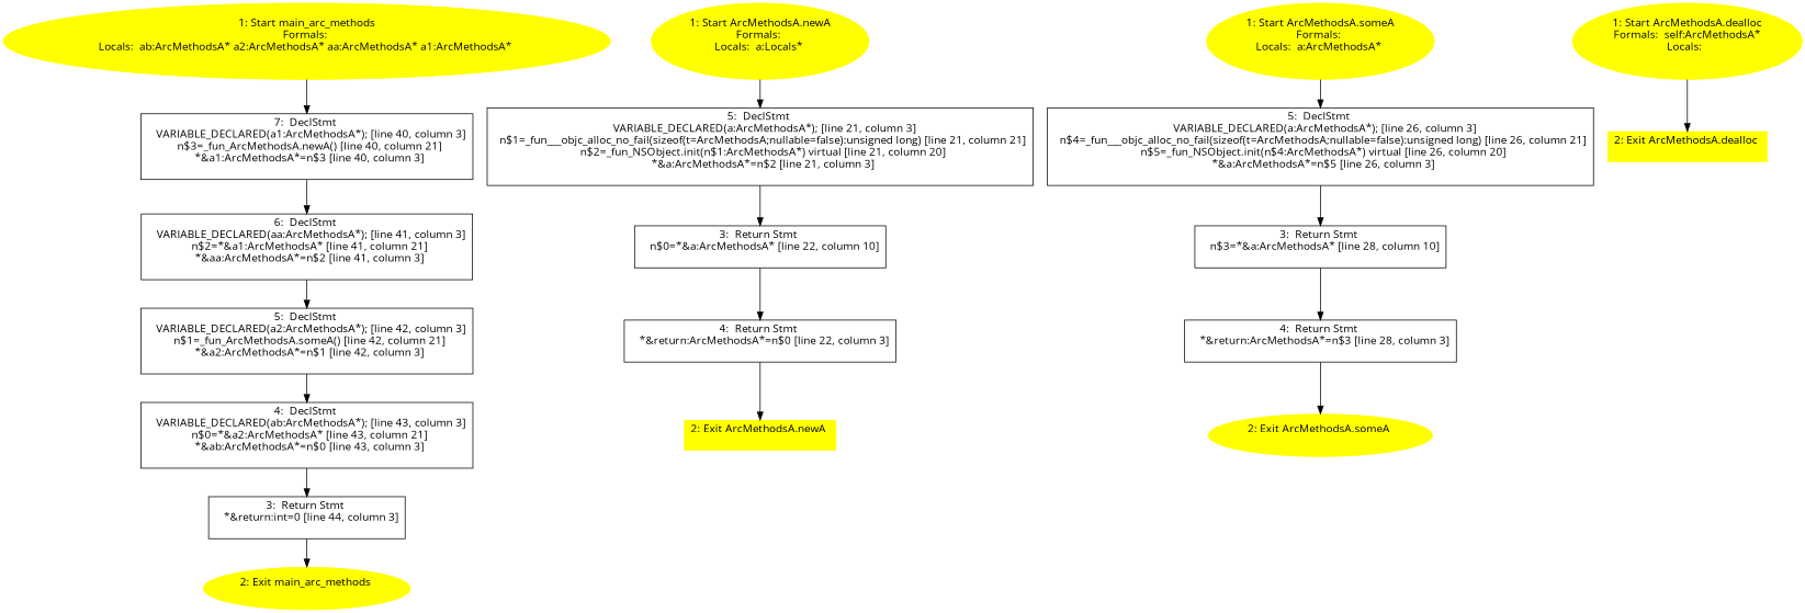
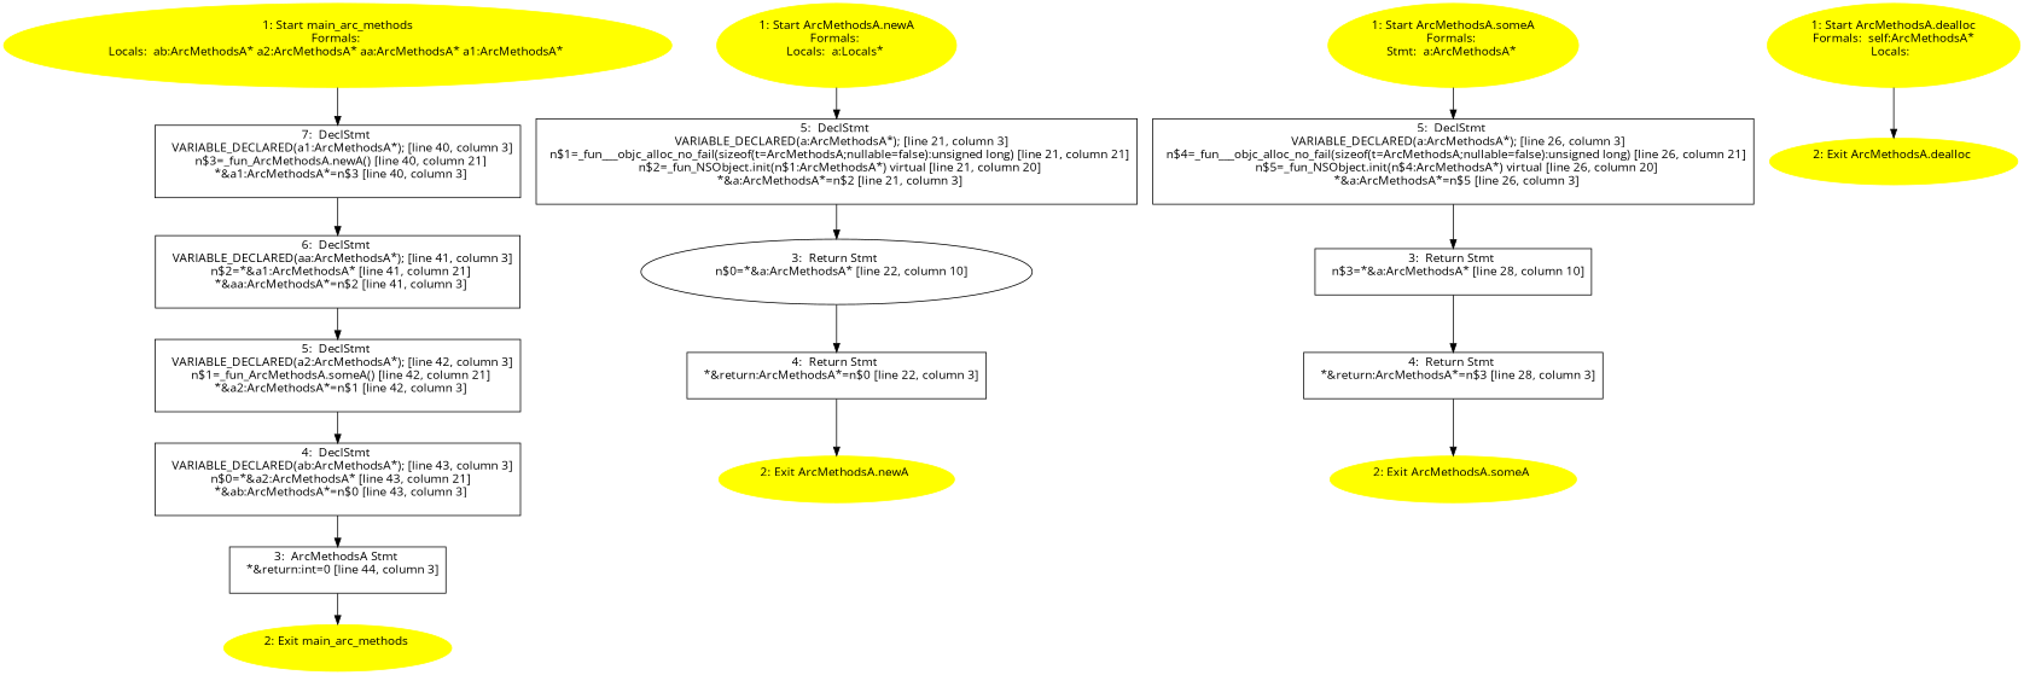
  digraph {
    fontname="Open Sans"
    node [fontname="Open Sans" shape=box]
    edge [fontname="Open Sans"]
    n1 [color=yellow label="1: Start main_arc_methods\nFormals: \nLocals:  ab:ArcMethodsA* a2:ArcMethodsA* aa:ArcMethodsA* a1:ArcMethodsA* \n  " style=filled shape=""]
    n2 [label="7:  DeclStmt \n   VARIABLE_DECLARED(a1:ArcMethodsA*); [line 40, column 3]\n  n$3=_fun_ArcMethodsA.newA() [line 40, column 21]\n  *&a1:ArcMethodsA*=n$3 [line 40, column 3]\n "]
    n3 [label="6:  DeclStmt \n   VARIABLE_DECLARED(aa:ArcMethodsA*); [line 41, column 3]\n  n$2=*&a1:ArcMethodsA* [line 41, column 21]\n  *&aa:ArcMethodsA*=n$2 [line 41, column 3]\n "]
    n4 [label="5:  DeclStmt \n   VARIABLE_DECLARED(a2:ArcMethodsA*); [line 42, column 3]\n  n$1=_fun_ArcMethodsA.someA() [line 42, column 21]\n  *&a2:ArcMethodsA*=n$1 [line 42, column 3]\n "]
    n5 [color=yellow label="2: Exit main_arc_methods \n  " style=filled shape=""]
-   n6 [label="3:  Return Stmt \n   *&return:int=0 [line 44, column 3]\n "]
+   n6 [label="3:  ArcMethodsA Stmt \n   *&return:int=0 [line 44, column 3]\n "]
    n7 [label="4:  DeclStmt \n   VARIABLE_DECLARED(ab:ArcMethodsA*); [line 43, column 3]\n  n$0=*&a2:ArcMethodsA* [line 43, column 21]\n  *&ab:ArcMethodsA*=n$0 [line 43, column 3]\n "]
    n8 [color=yellow label="1: Start ArcMethodsA.newA\nFormals: \nLocals:  a:Locals* \n  " style=filled shape=""]
    n9 [label="5:  DeclStmt \n   VARIABLE_DECLARED(a:ArcMethodsA*); [line 21, column 3]\n  n$1=_fun___objc_alloc_no_fail(sizeof(t=ArcMethodsA;nullable=false):unsigned long) [line 21, column 21]\n  n$2=_fun_NSObject.init(n$1:ArcMethodsA*) virtual [line 21, column 20]\n  *&a:ArcMethodsA*=n$2 [line 21, column 3]\n "]
-   n10 [label="3:  Return Stmt \n   n$0=*&a:ArcMethodsA* [line 22, column 10]\n "]
+   n10 [label="3:  Return Stmt \n   n$0=*&a:ArcMethodsA* [line 22, column 10]\n " shape=ellipse]
    n11 [label="4:  Return Stmt \n   *&return:ArcMethodsA*=n$0 [line 22, column 3]\n "]
-   n12 [color=yellow label="2: Exit ArcMethodsA.newA \n  " style=filled]
-   n13 [color=yellow label="1: Start ArcMethodsA.someA\nFormals: \nLocals:  a:ArcMethodsA* \n  " style=filled shape=""]
+   n12 [color=yellow label="2: Exit ArcMethodsA.newA \n  " style=filled shape=""]
+   n13 [color=yellow label="1: Start ArcMethodsA.someA\nFormals: \nStmt:  a:ArcMethodsA* \n  " style=filled shape=""]
    n14 [label="5:  DeclStmt \n   VARIABLE_DECLARED(a:ArcMethodsA*); [line 26, column 3]\n  n$4=_fun___objc_alloc_no_fail(sizeof(t=ArcMethodsA;nullable=false):unsigned long) [line 26, column 21]\n  n$5=_fun_NSObject.init(n$4:ArcMethodsA*) virtual [line 26, column 20]\n  *&a:ArcMethodsA*=n$5 [line 26, column 3]\n "]
    n15 [label="3:  Return Stmt \n   n$3=*&a:ArcMethodsA* [line 28, column 10]\n "]
    n16 [label="4:  Return Stmt \n   *&return:ArcMethodsA*=n$3 [line 28, column 3]\n "]
    n17 [color=yellow label="2: Exit ArcMethodsA.someA \n  " style=filled shape=""]
    n18 [color=yellow label="1: Start ArcMethodsA.dealloc\nFormals:  self:ArcMethodsA*\nLocals:  \n  " style=filled shape=""]
-   n19 [color=yellow label="2: Exit ArcMethodsA.dealloc \n  " style=filled]
+   n19 [color=yellow label="2: Exit ArcMethodsA.dealloc \n  " style=filled shape=""]
    n1 -> n2
    n2 -> n3
    n3 -> n4
    n4 -> n7
    n6 -> n5
    n7 -> n6
    n8 -> n9
    n9 -> n10
    n10 -> n11
    n11 -> n12
    n13 -> n14
    n14 -> n15
    n15 -> n16
    n16 -> n17
    n18 -> n19
  }
